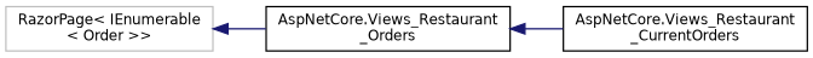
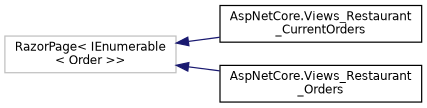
  digraph {
    rankdir=LR
    node [color=black fillcolor=white fontname=Helvetica fontsize=10 shape=record style=filled]
    edge [color=midnightblue dir=back fontname=Helvetica fontsize=10 labelfontname=Helvetica labelfontsize=10 style=solid]
    n1 [color=grey75 height=0.2 label="RazorPage\< IEnumerable\l\< Order \>\>" width=0.4]
    n2 [height=0.2 label="AspNetCore.Views_Restaurant\l_CurrentOrders" width=0.4]
    n3 [height=0.2 label="AspNetCore.Views_Restaurant\l_Orders" width=0.4]
-   n3 -> n2
+   n1 -> n2
    n1 -> n3
  }
